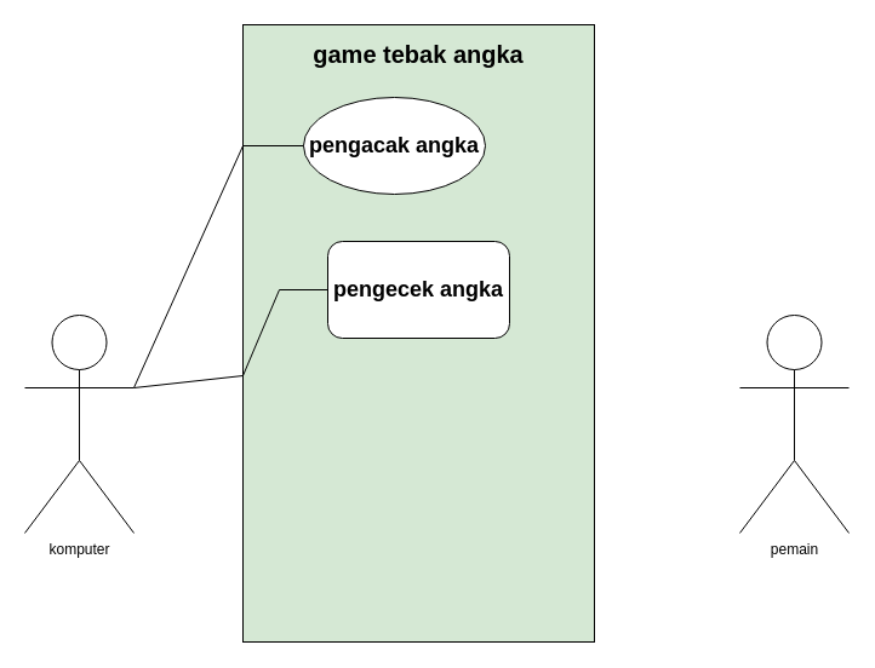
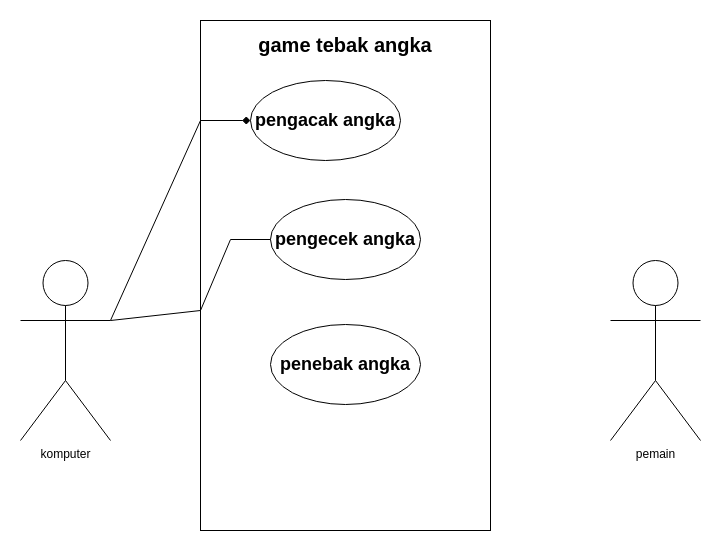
  <mxCell id="0" />
  <mxCell id="1" parent="0" />
- <mxCell id="2" value="&lt;div style=&quot;font-size: 20px;&quot;&gt;game tebak angka&lt;/div&gt;" style="rounded=0;whiteSpace=wrap;html=1;horizontal=1;verticalAlign=top;fontStyle=1;spacing=8;spacingBottom=0;spacingLeft=0;fontSize=20;fillColor=#d5e8d4;" vertex="1" parent="1"><mxGeometry x="200" y="20" width="290" height="510" as="geometry" /></mxCell>
+ <mxCell id="2" value="&lt;div style=&quot;font-size: 20px;&quot;&gt;game tebak angka&lt;/div&gt;" style="rounded=0;whiteSpace=wrap;html=1;horizontal=1;verticalAlign=top;fontStyle=1;spacing=8;spacingBottom=0;spacingLeft=0;fontSize=20;" vertex="1" parent="1"><mxGeometry x="200" y="20" width="290" height="510" as="geometry" /></mxCell>
  <mxCell id="3" value="pengacak angka" style="ellipse;whiteSpace=wrap;html=1;fontSize=18;fontStyle=1" vertex="1" parent="1"><mxGeometry x="250" y="80" width="150" height="80" as="geometry" /></mxCell>
- <mxCell id="4" value="pengecek angka" style="whiteSpace=wrap;html=1;fontSize=18;fontStyle=1;rounded=1;" vertex="1" parent="1"><mxGeometry x="270" y="199" width="150" height="80" as="geometry" /></mxCell>
+ <mxCell id="4" value="pengecek angka" style="ellipse;whiteSpace=wrap;html=1;fontSize=18;fontStyle=1" vertex="1" parent="1"><mxGeometry x="270" y="199" width="150" height="80" as="geometry" /></mxCell>
+ <mxCell id="5" value="penebak angka" style="ellipse;whiteSpace=wrap;html=1;fontSize=18;fontStyle=1" vertex="1" parent="1"><mxGeometry x="270" y="324" width="150" height="80" as="geometry" /></mxCell>
  <mxCell id="6" value="pemain" style="shape=umlActor;verticalLabelPosition=bottom;verticalAlign=top;html=1;outlineConnect=0;" vertex="1" parent="1"><mxGeometry x="610" y="260" width="90" height="180" as="geometry" /></mxCell>
  <mxCell id="7" value="komputer" style="shape=umlActor;verticalLabelPosition=bottom;verticalAlign=top;html=1;outlineConnect=0;" vertex="1" parent="1"><mxGeometry x="20" y="260" width="90" height="180" as="geometry" /></mxCell>
- <mxCell id="8" value="" style="endArrow=none;html=1;rounded=0;entryX=0;entryY=0.5;entryDx=0;entryDy=0;exitX=1;exitY=0.333;exitDx=0;exitDy=0;exitPerimeter=0;" edge="1" parent="1" source="7" target="3"><mxGeometry width="50" height="50" relative="1" as="geometry"><mxPoint x="300" y="320" as="sourcePoint" /><mxPoint x="350" y="270" as="targetPoint" /><Array as="points"><mxPoint x="200" y="120" /></Array></mxGeometry></mxCell>
+ <mxCell id="8" value="" style="endArrow=diamond;html=1;rounded=0;entryX=0;entryY=0.5;entryDx=0;entryDy=0;exitX=1;exitY=0.333;exitDx=0;exitDy=0;exitPerimeter=0;" edge="1" parent="1" source="7" target="3"><mxGeometry width="50" height="50" relative="1" as="geometry"><mxPoint x="300" y="320" as="sourcePoint" /><mxPoint x="350" y="270" as="targetPoint" /><Array as="points"><mxPoint x="200" y="120" /></Array></mxGeometry></mxCell>
  <mxCell id="9" value="" style="endArrow=none;html=1;rounded=0;entryX=0;entryY=0.5;entryDx=0;entryDy=0;" edge="1" parent="1" target="4"><mxGeometry width="50" height="50" relative="1" as="geometry"><mxPoint x="110" y="320" as="sourcePoint" /><mxPoint x="200" y="323.996" as="targetPoint" /><Array as="points"><mxPoint x="200" y="310" /><mxPoint x="230" y="239" /></Array></mxGeometry></mxCell>
